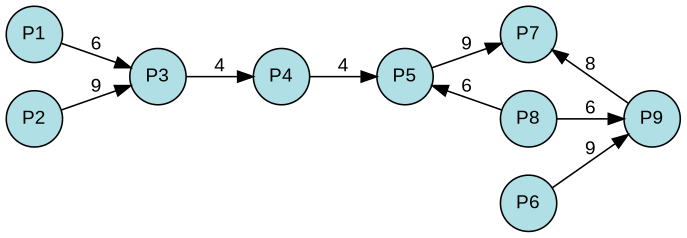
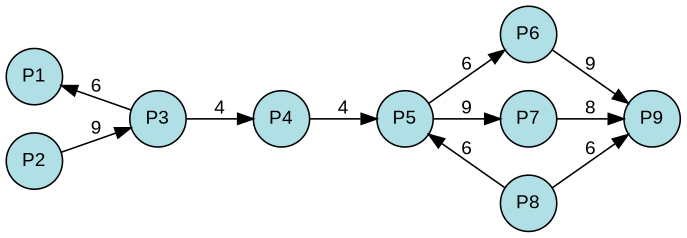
  digraph {
    rankdir=LR
    splines=true
    node [fillcolor=powderblue fixedsize=true fontcolor=black fontname=arial fontsize=12 margin=0 shape=circle style=filled]
    edge [fontcolor=black fontname=arial fontsize=12 margin=0]
    n1 [label=P1 width=0.5]
    n2 [label=P2 width=0.5]
    n3 [label=P3 width=0.5]
    n4 [label=P4 width=0.5]
    n5 [label=P5 width=0.5]
    n6 [label=P6 width=0.5]
    n7 [label=P7 width=0.5]
    n8 [label=P8 width=0.5]
    n9 [label=P9 width=0.5]
    subgraph sub_1 {
      rank=same
      n1
      n2
    }
    subgraph sub_2 {
      rank=same
      n3
    }
    subgraph sub_3 {
      rank=same
      n4
    }
    subgraph sub_4 {
      rank=same
      n5
    }
    subgraph sub_5 {
      rank=same
      n6
      n7
      n8
    }
    subgraph sub_6 {
      rank=same
      n9
    }
-   n1 -> n3 [label=6]
+   n3 -> n1 [label=6]
    n2 -> n3 [label=9]
    n3 -> n4 [label=4]
    n4 -> n5 [label=4]
+   n5 -> n6 [label=6]
    n5 -> n7 [label=9]
    n6 -> n9 [label=9]
-   n9 -> n7 [label=8]
+   n7 -> n9 [label=8]
    n8 -> n5 [label=6]
    n8 -> n9 [label=6]
  }
